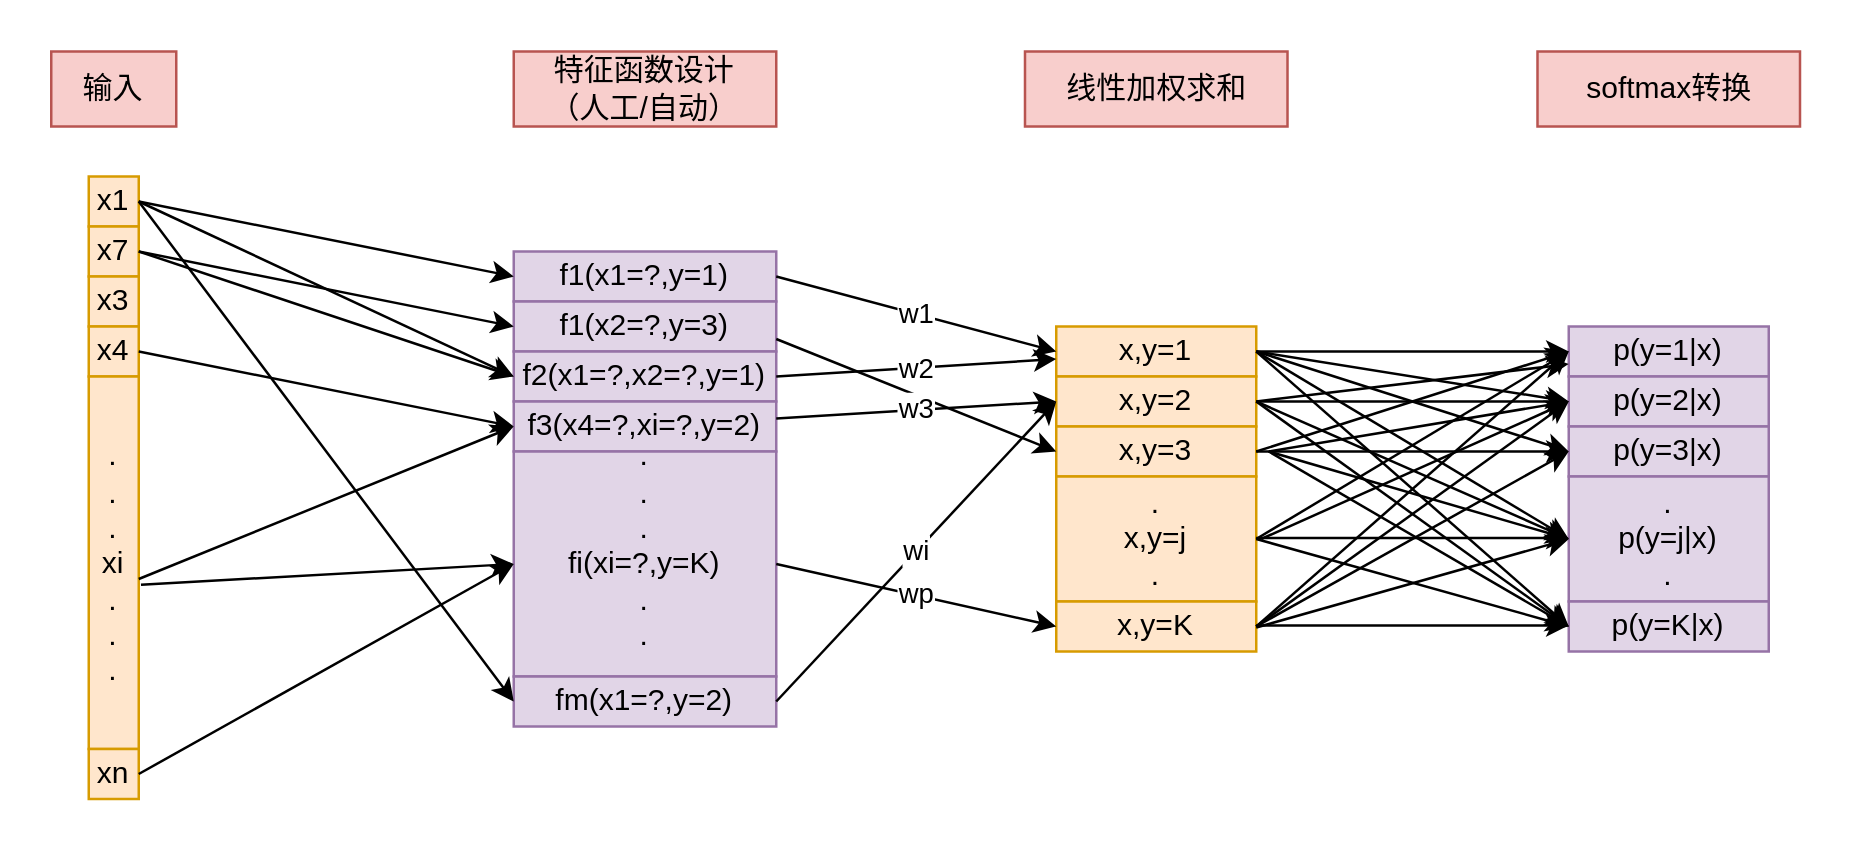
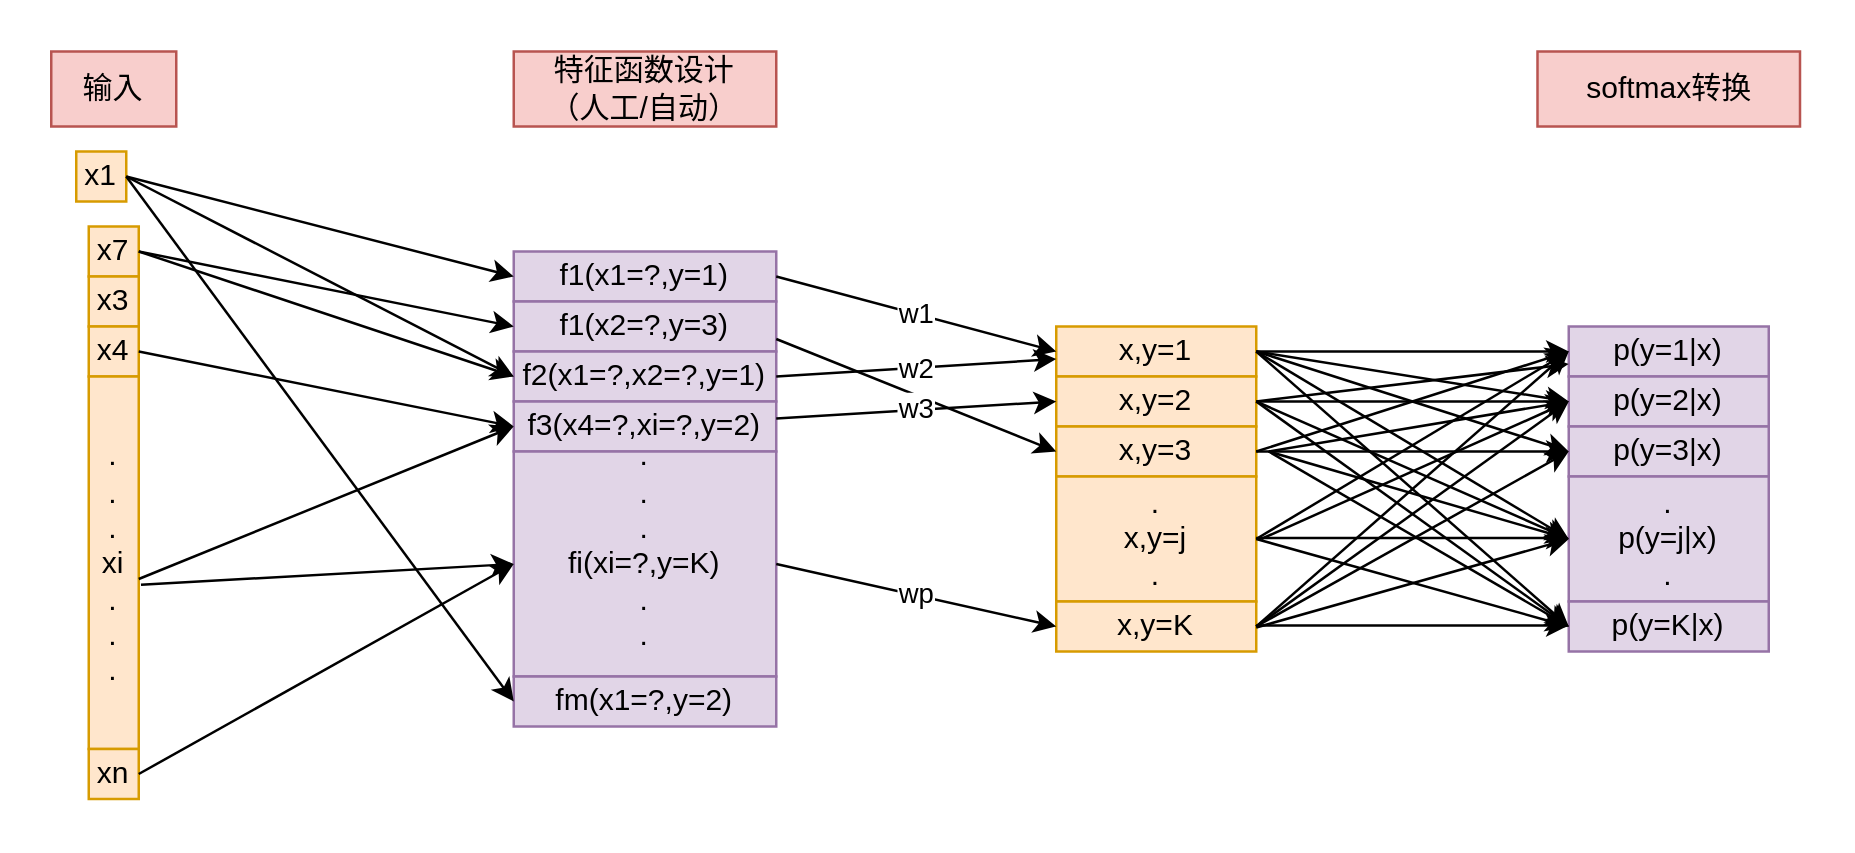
  <mxCell id="0" />
  <mxCell id="1" parent="0" />
- <mxCell id="2" value="x1" style="rounded=0;whiteSpace=wrap;html=1;fillColor=#ffe6cc;strokeColor=#d79b00;" parent="1" vertex="1"><mxGeometry x="35" y="70" width="20" height="20" as="geometry" /></mxCell>
+ <mxCell id="2" value="x1" style="rounded=0;whiteSpace=wrap;html=1;fillColor=#ffe6cc;strokeColor=#d79b00;" parent="1" vertex="1"><mxGeometry x="30" y="60" width="20" height="20" as="geometry" /></mxCell>
  <mxCell id="3" value="x7" style="rounded=0;whiteSpace=wrap;html=1;fillColor=#ffe6cc;strokeColor=#d79b00;" parent="1" vertex="1"><mxGeometry x="35" y="90" width="20" height="20" as="geometry" /></mxCell>
  <mxCell id="4" value="x3" style="rounded=0;whiteSpace=wrap;html=1;fillColor=#ffe6cc;strokeColor=#d79b00;" parent="1" vertex="1"><mxGeometry x="35" y="110" width="20" height="20" as="geometry" /></mxCell>
  <mxCell id="5" value="x4" style="rounded=0;whiteSpace=wrap;html=1;fillColor=#ffe6cc;strokeColor=#d79b00;" parent="1" vertex="1"><mxGeometry x="35" y="130" width="20" height="20" as="geometry" /></mxCell>
  <mxCell id="6" value=".&lt;br&gt;.&lt;br&gt;.&lt;br&gt;xi&lt;br&gt;.&lt;br&gt;.&lt;br&gt;." style="rounded=0;whiteSpace=wrap;html=1;fillColor=#ffe6cc;strokeColor=#d79b00;" parent="1" vertex="1"><mxGeometry x="35" y="150" width="20" height="149" as="geometry" /></mxCell>
  <mxCell id="7" value="xn" style="rounded=0;whiteSpace=wrap;html=1;fillColor=#ffe6cc;strokeColor=#d79b00;" parent="1" vertex="1"><mxGeometry x="35" y="299" width="20" height="20" as="geometry" /></mxCell>
  <mxCell id="8" value="f1(x1=?,y=1)" style="rounded=0;whiteSpace=wrap;html=1;fillColor=#e1d5e7;strokeColor=#9673a6;" parent="1" vertex="1"><mxGeometry x="205" y="100" width="105" height="20" as="geometry" /></mxCell>
  <mxCell id="9" value="f1(x2=?,y=3)" style="rounded=0;whiteSpace=wrap;html=1;fillColor=#e1d5e7;strokeColor=#9673a6;" parent="1" vertex="1"><mxGeometry x="205" y="120" width="105" height="20" as="geometry" /></mxCell>
  <mxCell id="10" value="f2(x1=?,x2=?,y=1)" style="rounded=0;whiteSpace=wrap;html=1;fillColor=#e1d5e7;strokeColor=#9673a6;" parent="1" vertex="1"><mxGeometry x="205" y="140" width="105" height="20" as="geometry" /></mxCell>
  <mxCell id="11" value="f3(x4=?,xi=?,y=2)" style="rounded=0;whiteSpace=wrap;html=1;fillColor=#e1d5e7;strokeColor=#9673a6;" parent="1" vertex="1"><mxGeometry x="205" y="160" width="105" height="20" as="geometry" /></mxCell>
  <mxCell id="12" value=".&lt;br&gt;.&lt;br&gt;.&lt;br&gt;fi(xi=?,y=K)&lt;br&gt;.&lt;br&gt;.&lt;br&gt;." style="rounded=0;whiteSpace=wrap;html=1;fillColor=#e1d5e7;strokeColor=#9673a6;" parent="1" vertex="1"><mxGeometry x="205" y="180" width="105" height="90" as="geometry" /></mxCell>
  <mxCell id="13" value="fm(x1=?,y=2)" style="rounded=0;whiteSpace=wrap;html=1;fillColor=#e1d5e7;strokeColor=#9673a6;" parent="1" vertex="1"><mxGeometry x="205" y="270" width="105" height="20" as="geometry" /></mxCell>
  <mxCell id="14" value="输入" style="rounded=0;whiteSpace=wrap;html=1;fillColor=#f8cecc;strokeColor=#b85450;" parent="1" vertex="1"><mxGeometry x="20" y="20" width="50" height="30" as="geometry" /></mxCell>
  <mxCell id="15" value="特征函数设计&lt;br&gt;（人工/自动）" style="rounded=0;whiteSpace=wrap;html=1;fillColor=#f8cecc;strokeColor=#b85450;" parent="1" vertex="1"><mxGeometry x="205" y="20" width="105" height="30" as="geometry" /></mxCell>
  <mxCell id="16" value="x,y=1" style="rounded=0;whiteSpace=wrap;html=1;fillColor=#ffe6cc;strokeColor=#d79b00;" parent="1" vertex="1"><mxGeometry x="422" y="130" width="80" height="20" as="geometry" /></mxCell>
  <mxCell id="17" value="x,y=2" style="rounded=0;whiteSpace=wrap;html=1;fillColor=#ffe6cc;strokeColor=#d79b00;" parent="1" vertex="1"><mxGeometry x="422" y="150" width="80" height="20" as="geometry" /></mxCell>
  <mxCell id="18" value="x,y=3" style="rounded=0;whiteSpace=wrap;html=1;fillColor=#ffe6cc;strokeColor=#d79b00;" parent="1" vertex="1"><mxGeometry x="422" y="170" width="80" height="20" as="geometry" /></mxCell>
  <mxCell id="19" value=".&lt;br&gt;x,y=j&lt;br&gt;." style="rounded=0;whiteSpace=wrap;html=1;fillColor=#ffe6cc;strokeColor=#d79b00;" parent="1" vertex="1"><mxGeometry x="422" y="190" width="80" height="50" as="geometry" /></mxCell>
  <mxCell id="20" value="x,y=K" style="rounded=0;whiteSpace=wrap;html=1;fillColor=#ffe6cc;strokeColor=#d79b00;" parent="1" vertex="1"><mxGeometry x="422" y="240" width="80" height="20" as="geometry" /></mxCell>
- <mxCell id="21" value="线性加权求和" style="rounded=0;whiteSpace=wrap;html=1;fillColor=#f8cecc;strokeColor=#b85450;" parent="1" vertex="1"><mxGeometry x="409.5" y="20" width="105" height="30" as="geometry" /></mxCell>
  <mxCell id="22" value="p(y=1|x)" style="rounded=0;whiteSpace=wrap;html=1;fillColor=#e1d5e7;strokeColor=#9673a6;" parent="1" vertex="1"><mxGeometry x="627" y="130" width="80" height="20" as="geometry" /></mxCell>
  <mxCell id="23" value="p(y=2|x)" style="rounded=0;whiteSpace=wrap;html=1;fillColor=#e1d5e7;strokeColor=#9673a6;" parent="1" vertex="1"><mxGeometry x="627" y="150" width="80" height="20" as="geometry" /></mxCell>
  <mxCell id="24" value="p(y=3|x)" style="rounded=0;whiteSpace=wrap;html=1;fillColor=#e1d5e7;strokeColor=#9673a6;" parent="1" vertex="1"><mxGeometry x="627" y="170" width="80" height="20" as="geometry" /></mxCell>
  <mxCell id="25" value=".&lt;br&gt;p(y=j|x)&lt;br&gt;." style="rounded=0;whiteSpace=wrap;html=1;fillColor=#e1d5e7;strokeColor=#9673a6;" parent="1" vertex="1"><mxGeometry x="627" y="190" width="80" height="50" as="geometry" /></mxCell>
  <mxCell id="26" value="p(y=K|x)" style="rounded=0;whiteSpace=wrap;html=1;fillColor=#e1d5e7;strokeColor=#9673a6;" parent="1" vertex="1"><mxGeometry x="627" y="240" width="80" height="20" as="geometry" /></mxCell>
  <mxCell id="27" value="softmax转换" style="rounded=0;whiteSpace=wrap;html=1;fillColor=#f8cecc;strokeColor=#b85450;" parent="1" vertex="1"><mxGeometry x="614.5" y="20" width="105" height="30" as="geometry" /></mxCell>
  <mxCell id="28" value="" style="endArrow=classic;html=1;exitX=1;exitY=0.5;exitDx=0;exitDy=0;entryX=0;entryY=0.5;entryDx=0;entryDy=0;" parent="1" source="2" target="8" edge="1"><mxGeometry width="50" height="50" relative="1" as="geometry"><mxPoint x="20" y="390" as="sourcePoint" /><mxPoint x="70" y="340" as="targetPoint" /></mxGeometry></mxCell>
  <mxCell id="29" value="" style="endArrow=classic;html=1;exitX=1;exitY=0.5;exitDx=0;exitDy=0;entryX=0;entryY=0.5;entryDx=0;entryDy=0;" parent="1" source="2" target="13" edge="1"><mxGeometry width="50" height="50" relative="1" as="geometry"><mxPoint x="65" y="90" as="sourcePoint" /><mxPoint x="215" y="120" as="targetPoint" /></mxGeometry></mxCell>
  <mxCell id="30" value="" style="endArrow=classic;html=1;exitX=1;exitY=0.5;exitDx=0;exitDy=0;entryX=0;entryY=0.5;entryDx=0;entryDy=0;" parent="1" source="3" target="9" edge="1"><mxGeometry width="50" height="50" relative="1" as="geometry"><mxPoint x="65" y="90" as="sourcePoint" /><mxPoint x="215" y="290" as="targetPoint" /></mxGeometry></mxCell>
  <mxCell id="31" value="" style="endArrow=classic;html=1;exitX=1;exitY=0.5;exitDx=0;exitDy=0;" parent="1" source="5" edge="1"><mxGeometry width="50" height="50" relative="1" as="geometry"><mxPoint x="65" y="110" as="sourcePoint" /><mxPoint x="205" y="170" as="targetPoint" /></mxGeometry></mxCell>
  <mxCell id="32" value="" style="endArrow=classic;html=1;entryX=0;entryY=0.5;entryDx=0;entryDy=0;exitX=1.045;exitY=0.559;exitDx=0;exitDy=0;exitPerimeter=0;" parent="1" source="6" target="12" edge="1"><mxGeometry width="50" height="50" relative="1" as="geometry"><mxPoint x="50" y="225" as="sourcePoint" /><mxPoint x="215" y="180" as="targetPoint" /></mxGeometry></mxCell>
  <mxCell id="33" value="" style="endArrow=classic;html=1;exitX=1;exitY=0.5;exitDx=0;exitDy=0;entryX=0;entryY=0.5;entryDx=0;entryDy=0;" parent="1" source="7" target="12" edge="1"><mxGeometry width="50" height="50" relative="1" as="geometry"><mxPoint x="64.16" y="242.397" as="sourcePoint" /><mxPoint x="215" y="235" as="targetPoint" /></mxGeometry></mxCell>
  <mxCell id="34" value="w1" style="endArrow=classic;html=1;entryX=0;entryY=0.5;entryDx=0;entryDy=0;exitX=1;exitY=0.5;exitDx=0;exitDy=0;" parent="1" target="16" edge="1" source="8"><mxGeometry width="50" height="50" relative="1" as="geometry"><mxPoint x="285" y="110" as="sourcePoint" /><mxPoint x="435" y="140" as="targetPoint" /></mxGeometry></mxCell>
  <mxCell id="35" value="" style="endArrow=classic;html=1;entryX=0;entryY=0.5;entryDx=0;entryDy=0;exitX=1;exitY=0.75;exitDx=0;exitDy=0;" parent="1" source="9" target="18" edge="1"><mxGeometry width="50" height="50" relative="1" as="geometry"><mxPoint x="295" y="120" as="sourcePoint" /><mxPoint x="415" y="150" as="targetPoint" /></mxGeometry></mxCell>
  <mxCell id="36" value="w2" style="endArrow=classic;html=1;exitX=1;exitY=0.5;exitDx=0;exitDy=0;" parent="1" source="10" edge="1"><mxGeometry width="50" height="50" relative="1" as="geometry"><mxPoint x="305" y="130" as="sourcePoint" /><mxPoint x="422" y="143" as="targetPoint" /><Array as="points"><mxPoint x="422" y="143" /></Array></mxGeometry></mxCell>
  <mxCell id="37" value="w3" style="endArrow=classic;html=1;entryX=0;entryY=0.5;entryDx=0;entryDy=0;" parent="1" source="11" target="17" edge="1"><mxGeometry width="50" height="50" relative="1" as="geometry"><mxPoint x="315" y="140" as="sourcePoint" /><mxPoint x="435" y="170" as="targetPoint" /></mxGeometry></mxCell>
  <mxCell id="38" value="wp" style="endArrow=classic;html=1;entryX=0;entryY=0.5;entryDx=0;entryDy=0;exitX=1;exitY=0.5;exitDx=0;exitDy=0;" parent="1" source="12" target="20" edge="1"><mxGeometry width="50" height="50" relative="1" as="geometry"><mxPoint x="325" y="150" as="sourcePoint" /><mxPoint x="445" y="180" as="targetPoint" /></mxGeometry></mxCell>
- <mxCell id="39" value="wi" style="endArrow=classic;html=1;exitX=1;exitY=0.5;exitDx=0;exitDy=0;entryX=0;entryY=0.5;entryDx=0;entryDy=0;" parent="1" source="13" target="17" edge="1"><mxGeometry width="50" height="50" relative="1" as="geometry"><mxPoint x="335" y="160" as="sourcePoint" /><mxPoint x="400" y="160" as="targetPoint" /></mxGeometry></mxCell>
  <mxCell id="40" value="" style="endArrow=classic;html=1;entryX=0;entryY=0.5;entryDx=0;entryDy=0;exitX=1;exitY=0.5;exitDx=0;exitDy=0;" parent="1" source="16" target="22" edge="1"><mxGeometry width="50" height="50" relative="1" as="geometry"><mxPoint x="507" y="140" as="sourcePoint" /><mxPoint x="627" y="170" as="targetPoint" /></mxGeometry></mxCell>
  <mxCell id="41" value="" style="endArrow=classic;html=1;entryX=0;entryY=0.5;entryDx=0;entryDy=0;exitX=1;exitY=0.5;exitDx=0;exitDy=0;" parent="1" source="17" target="23" edge="1"><mxGeometry width="50" height="50" relative="1" as="geometry"><mxPoint x="372" y="180" as="sourcePoint" /><mxPoint x="492" y="210" as="targetPoint" /></mxGeometry></mxCell>
  <mxCell id="42" value="" style="endArrow=classic;html=1;entryX=0;entryY=0.5;entryDx=0;entryDy=0;exitX=1;exitY=0.5;exitDx=0;exitDy=0;" parent="1" edge="1"><mxGeometry width="50" height="50" relative="1" as="geometry"><mxPoint x="502" y="214.58" as="sourcePoint" /><mxPoint x="627" y="214.58" as="targetPoint" /></mxGeometry></mxCell>
  <mxCell id="43" value="" style="endArrow=classic;html=1;entryX=0;entryY=0.5;entryDx=0;entryDy=0;exitX=1;exitY=0.5;exitDx=0;exitDy=0;" parent="1" edge="1"><mxGeometry width="50" height="50" relative="1" as="geometry"><mxPoint x="502" y="249.58" as="sourcePoint" /><mxPoint x="627" y="249.58" as="targetPoint" /></mxGeometry></mxCell>
  <mxCell id="44" value="" style="endArrow=classic;html=1;entryX=0;entryY=0.5;entryDx=0;entryDy=0;exitX=1;exitY=0.5;exitDx=0;exitDy=0;" parent="1" source="16" target="23" edge="1"><mxGeometry width="50" height="50" relative="1" as="geometry"><mxPoint x="532" y="190" as="sourcePoint" /><mxPoint x="657" y="190" as="targetPoint" /></mxGeometry></mxCell>
  <mxCell id="45" value="" style="endArrow=classic;html=1;entryX=0;entryY=0.5;entryDx=0;entryDy=0;" parent="1" target="25" edge="1"><mxGeometry width="50" height="50" relative="1" as="geometry"><mxPoint x="502" y="140" as="sourcePoint" /><mxPoint x="667" y="200" as="targetPoint" /></mxGeometry></mxCell>
  <mxCell id="46" value="" style="endArrow=classic;html=1;entryX=0;entryY=0.5;entryDx=0;entryDy=0;exitX=1;exitY=0.5;exitDx=0;exitDy=0;" parent="1" source="16" target="26" edge="1"><mxGeometry width="50" height="50" relative="1" as="geometry"><mxPoint x="552" y="210" as="sourcePoint" /><mxPoint x="677" y="210" as="targetPoint" /></mxGeometry></mxCell>
  <mxCell id="47" value="" style="endArrow=classic;html=1;entryX=0;entryY=0.75;entryDx=0;entryDy=0;exitX=1;exitY=0.5;exitDx=0;exitDy=0;" parent="1" source="17" target="22" edge="1"><mxGeometry width="50" height="50" relative="1" as="geometry"><mxPoint x="562" y="220" as="sourcePoint" /><mxPoint x="687" y="220" as="targetPoint" /></mxGeometry></mxCell>
  <mxCell id="48" value="" style="endArrow=classic;html=1;entryX=0;entryY=0.5;entryDx=0;entryDy=0;exitX=1;exitY=0.5;exitDx=0;exitDy=0;" parent="1" source="17" target="25" edge="1"><mxGeometry width="50" height="50" relative="1" as="geometry"><mxPoint x="572" y="230" as="sourcePoint" /><mxPoint x="697" y="230" as="targetPoint" /></mxGeometry></mxCell>
  <mxCell id="49" value="" style="endArrow=classic;html=1;entryX=0;entryY=0.5;entryDx=0;entryDy=0;exitX=1;exitY=0.5;exitDx=0;exitDy=0;" parent="1" source="17" target="26" edge="1"><mxGeometry width="50" height="50" relative="1" as="geometry"><mxPoint x="582" y="240" as="sourcePoint" /><mxPoint x="707" y="240" as="targetPoint" /></mxGeometry></mxCell>
  <mxCell id="50" value="" style="endArrow=classic;html=1;exitX=1;exitY=0.5;exitDx=0;exitDy=0;" parent="1" source="18" edge="1"><mxGeometry width="50" height="50" relative="1" as="geometry"><mxPoint x="592" y="250" as="sourcePoint" /><mxPoint x="627" y="140" as="targetPoint" /></mxGeometry></mxCell>
  <mxCell id="51" value="" style="endArrow=classic;html=1;entryX=0;entryY=0.5;entryDx=0;entryDy=0;exitX=1;exitY=0.5;exitDx=0;exitDy=0;" parent="1" source="18" target="24" edge="1"><mxGeometry width="50" height="50" relative="1" as="geometry"><mxPoint x="602" y="260" as="sourcePoint" /><mxPoint x="727" y="260" as="targetPoint" /></mxGeometry></mxCell>
  <mxCell id="52" value="" style="endArrow=classic;html=1;" parent="1" edge="1"><mxGeometry width="50" height="50" relative="1" as="geometry"><mxPoint x="507" y="180" as="sourcePoint" /><mxPoint x="627" y="160" as="targetPoint" /></mxGeometry></mxCell>
  <mxCell id="53" value="" style="endArrow=classic;html=1;entryX=0;entryY=0.5;entryDx=0;entryDy=0;" parent="1" target="25" edge="1"><mxGeometry width="50" height="50" relative="1" as="geometry"><mxPoint x="507" y="180" as="sourcePoint" /><mxPoint x="747" y="280" as="targetPoint" /></mxGeometry></mxCell>
  <mxCell id="54" value="" style="endArrow=classic;html=1;" parent="1" edge="1"><mxGeometry width="50" height="50" relative="1" as="geometry"><mxPoint x="507" y="180" as="sourcePoint" /><mxPoint x="627" y="250" as="targetPoint" /></mxGeometry></mxCell>
  <mxCell id="55" value="" style="endArrow=classic;html=1;exitX=1;exitY=0.5;exitDx=0;exitDy=0;" parent="1" source="19" edge="1"><mxGeometry width="50" height="50" relative="1" as="geometry"><mxPoint x="642" y="300" as="sourcePoint" /><mxPoint x="627" y="140" as="targetPoint" /></mxGeometry></mxCell>
  <mxCell id="56" value="" style="endArrow=classic;html=1;" parent="1" edge="1"><mxGeometry width="50" height="50" relative="1" as="geometry"><mxPoint x="504" y="215" as="sourcePoint" /><mxPoint x="627" y="160" as="targetPoint" /></mxGeometry></mxCell>
  <mxCell id="57" value="" style="endArrow=classic;html=1;entryX=0;entryY=0.5;entryDx=0;entryDy=0;exitX=1;exitY=0.5;exitDx=0;exitDy=0;" parent="1" source="19" target="26" edge="1"><mxGeometry width="50" height="50" relative="1" as="geometry"><mxPoint x="662" y="320" as="sourcePoint" /><mxPoint x="787" y="320" as="targetPoint" /></mxGeometry></mxCell>
  <mxCell id="58" value="" style="endArrow=classic;html=1;" parent="1" edge="1"><mxGeometry width="50" height="50" relative="1" as="geometry"><mxPoint x="502" y="250" as="sourcePoint" /><mxPoint x="627" y="140" as="targetPoint" /></mxGeometry></mxCell>
  <mxCell id="59" value="" style="endArrow=classic;html=1;entryX=0;entryY=0.5;entryDx=0;entryDy=0;exitX=1;exitY=0.5;exitDx=0;exitDy=0;" parent="1" source="20" target="23" edge="1"><mxGeometry width="50" height="50" relative="1" as="geometry"><mxPoint x="507" y="250" as="sourcePoint" /><mxPoint x="637" y="259.58" as="targetPoint" /></mxGeometry></mxCell>
  <mxCell id="60" value="" style="endArrow=classic;html=1;exitX=1;exitY=0.5;exitDx=0;exitDy=0;" parent="1" source="20" edge="1"><mxGeometry width="50" height="50" relative="1" as="geometry"><mxPoint x="522" y="269.58" as="sourcePoint" /><mxPoint x="627" y="180" as="targetPoint" /></mxGeometry></mxCell>
  <mxCell id="61" value="" style="endArrow=classic;html=1;exitX=1;exitY=0.5;exitDx=0;exitDy=0;" parent="1" source="16" edge="1"><mxGeometry width="50" height="50" relative="1" as="geometry"><mxPoint x="532" y="279.58" as="sourcePoint" /><mxPoint x="627" y="180" as="targetPoint" /></mxGeometry></mxCell>
  <mxCell id="62" value="" style="endArrow=classic;html=1;entryX=0;entryY=0.5;entryDx=0;entryDy=0;" parent="1" target="25" edge="1"><mxGeometry width="50" height="50" relative="1" as="geometry"><mxPoint x="502" y="250.42" as="sourcePoint" /><mxPoint x="662" y="290" as="targetPoint" /></mxGeometry></mxCell>
  <mxCell id="63" value="" style="endArrow=classic;html=1;exitX=1;exitY=0.5;exitDx=0;exitDy=0;entryX=0;entryY=0.5;entryDx=0;entryDy=0;" edge="1" parent="1" source="2" target="10"><mxGeometry width="50" height="50" relative="1" as="geometry"><mxPoint x="65" y="110" as="sourcePoint" /><mxPoint x="215" y="140" as="targetPoint" /></mxGeometry></mxCell>
  <mxCell id="64" value="" style="endArrow=classic;html=1;exitX=1;exitY=0.5;exitDx=0;exitDy=0;entryX=0;entryY=0.5;entryDx=0;entryDy=0;" edge="1" parent="1" source="3" target="10"><mxGeometry width="50" height="50" relative="1" as="geometry"><mxPoint x="75" y="120" as="sourcePoint" /><mxPoint x="200" y="150" as="targetPoint" /></mxGeometry></mxCell>
  <mxCell id="65" value="" style="endArrow=classic;html=1;entryX=0;entryY=0.5;entryDx=0;entryDy=0;" edge="1" parent="1" target="11"><mxGeometry width="50" height="50" relative="1" as="geometry"><mxPoint x="55" y="231" as="sourcePoint" /><mxPoint x="200" y="170" as="targetPoint" /></mxGeometry></mxCell>
